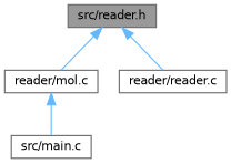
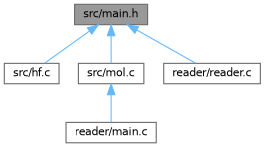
  digraph {
    node [color=grey40 fillcolor=white fontname=Helvetica fontsize=10 shape=box style=filled]
    edge [color=steelblue1 dir=back fontname=Helvetica fontsize=10 labelfontname=Helvetica labelfontsize=10 style=solid]
-   n1 [color=gray40 fillcolor=grey60 fontcolor=black height=0.2 label="src/reader.h" width=0.4]
-   n3 [height=0.2 label="reader/mol.c" width=0.4]
+   n1 [color=gray40 fillcolor=grey60 fontcolor=black height=0.2 label="src/main.h" width=0.4]
+   n2 [height=0.2 label="src/hf.c" width=0.4]
+   n3 [height=0.2 label="src/mol.c" width=0.4]
    n4 [height=0.2 label="reader/reader.c" width=0.4]
-   n5 [height=0.2 label="src/main.c" width=0.4]
+   n5 [height=0.2 label="reader/main.c" width=0.4]
+   n1 -> n2
    n1 -> n3
    n1 -> n4
    n3 -> n5
  }
